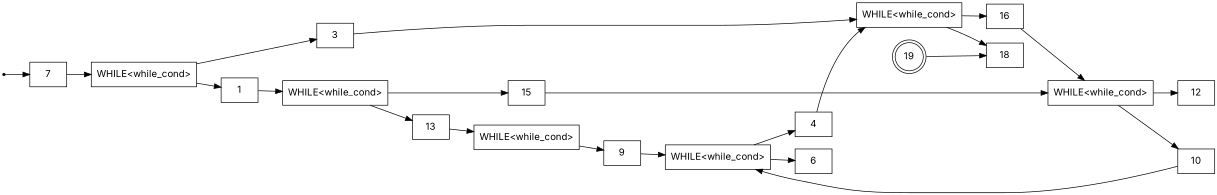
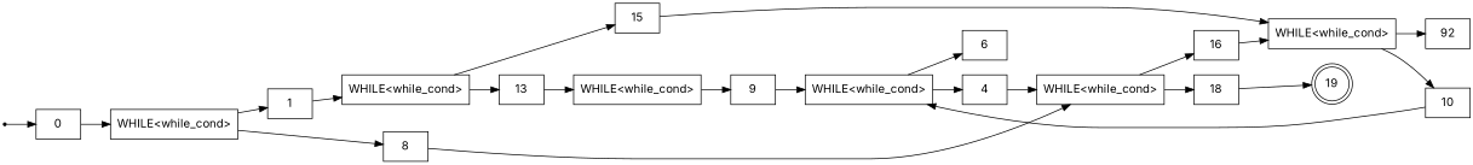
  digraph {
    fontname=Inter
    rankdir=LR
    node [fontname=Inter shape=box]
    edge [fontname=Inter]
    start [shape=point]
-   0 [label=7]
+   0
    n3 [label="WHILE<while_cond>"]
    19 [shape=doublecircle]
    1
-   3
+   3 [label=8]
    n7 [label="WHILE<while_cond>"]
    13
    15
    n10 [label="WHILE<while_cond>"]
    16
    18
    4
    n14 [label="WHILE<while_cond>"]
    6
    n16 [label="WHILE<while_cond>"]
    9
    10
    n19 [label="WHILE<while_cond>"]
-   12
+   12 [label=92]
    start -> 0
    0 -> n3
    n3 -> 1
    n3 -> 3
    1 -> n7
    3 -> n10
    n7 -> 13
    n7 -> 15
    13 -> n16
    15 -> n19
    n10 -> 16
    n10 -> 18
    16 -> n19
-   19 -> 18
+   18 -> 19
    4 -> n10
    n14 -> 4
    n14 -> 6
    n16 -> 9
    9 -> n14
    10 -> n14
    n19 -> 10
    n19 -> 12
  }
